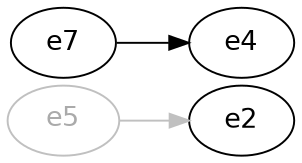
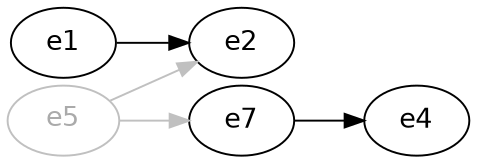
  digraph {
    fontname="DejaVu Sans"
    nodesep=.05
    rankdir=LR
    node [fontname="DejaVu Sans"]
    edge [fontname="DejaVu Sans"]
+   e1
    e2
    n3 [color=grey label=< <font color="#aaaaaa">e5</font> >]
    n4 [label=e7]
    e4
+   e1 -> e2
    n3 -> e2 [color=grey]
+   n3 -> n4 [color=grey]
    n4 -> e4
  }
